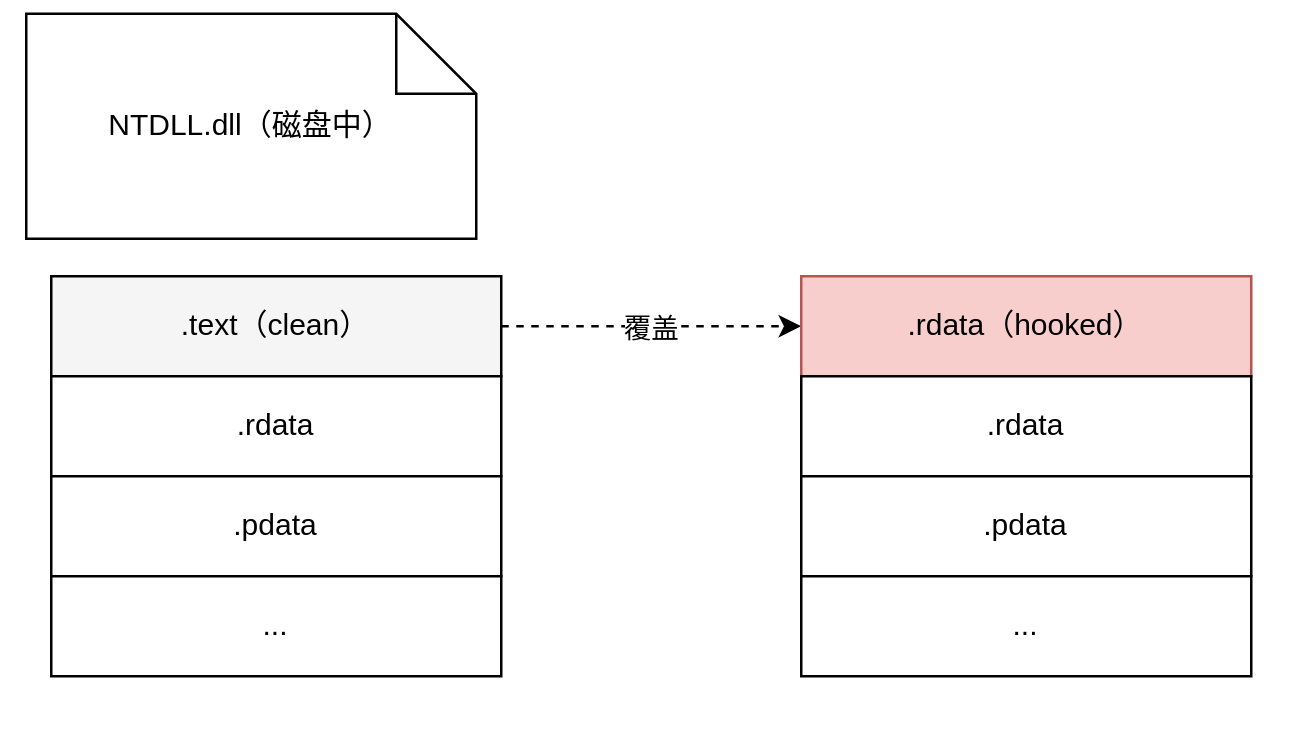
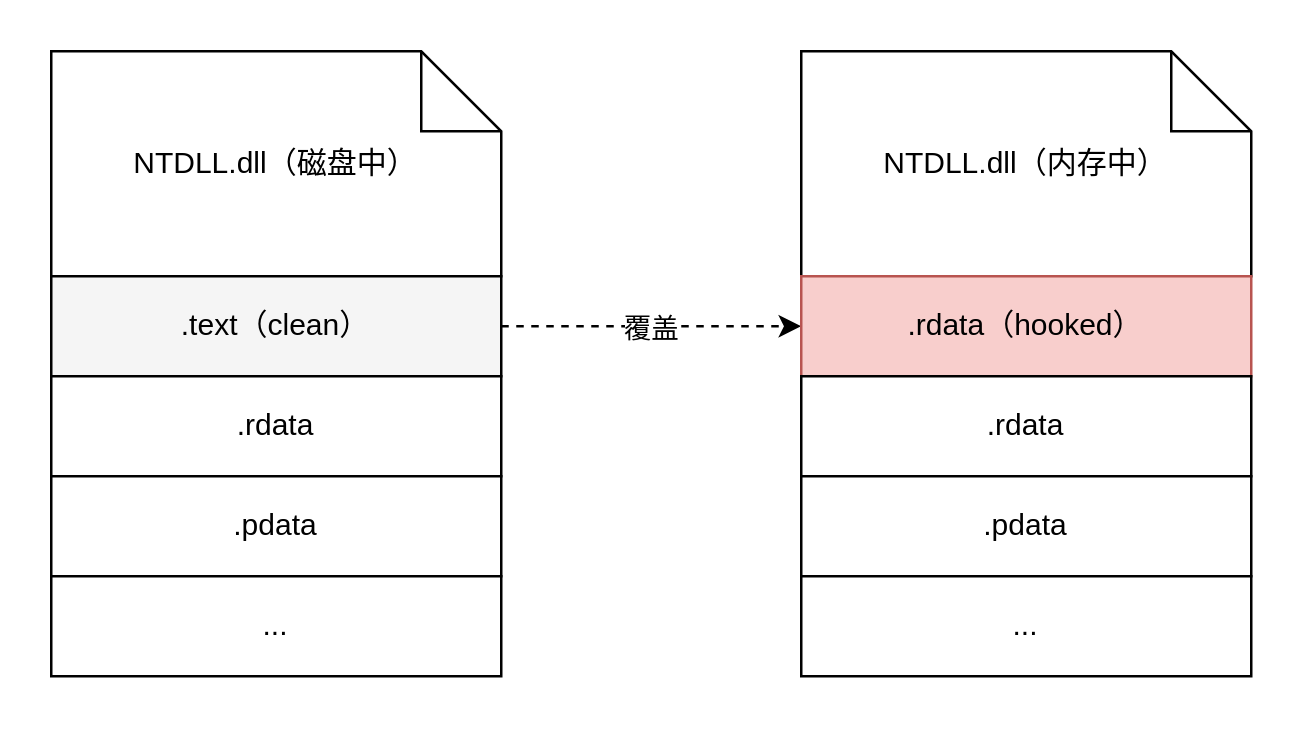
  <mxCell id="0" />
  <mxCell id="1" parent="0" />
- <mxCell id="2" value="NTDLL.dll（磁盘中）" style="shape=note;size=32;whiteSpace=wrap;html=1;" vertex="1" parent="1"><mxGeometry x="10" y="5" width="180" height="90" as="geometry" /></mxCell>
+ <mxCell id="2" value="NTDLL.dll（磁盘中）" style="shape=note;size=32;whiteSpace=wrap;html=1;" vertex="1" parent="1"><mxGeometry x="20" y="20" width="180" height="90" as="geometry" /></mxCell>
  <mxCell id="3" style="edgeStyle=orthogonalEdgeStyle;rounded=0;orthogonalLoop=1;jettySize=auto;html=1;exitX=1;exitY=0.5;exitDx=0;exitDy=0;dashed=1;" edge="1" parent="1" source="5"><mxGeometry relative="1" as="geometry"><mxPoint x="320" y="130" as="targetPoint" /></mxGeometry></mxCell>
  <mxCell id="4" value="覆盖" style="edgeLabel;html=1;align=center;verticalAlign=middle;resizable=0;points=[];" vertex="1" connectable="0" parent="3"><mxGeometry x="0.297" y="-1" relative="1" as="geometry"><mxPoint x="-18" y="-1" as="offset" /></mxGeometry></mxCell>
  <mxCell id="5" value=".text（clean）" style="whiteSpace=wrap;html=1;align=center;fillColor=#f5f5f5;" vertex="1" parent="1"><mxGeometry x="20" y="110" width="180" height="40" as="geometry" /></mxCell>
  <mxCell id="6" value=".rdata" style="whiteSpace=wrap;html=1;align=center;" vertex="1" parent="1"><mxGeometry x="20" y="150" width="180" height="40" as="geometry" /></mxCell>
  <mxCell id="7" value=".pdata" style="whiteSpace=wrap;html=1;align=center;" vertex="1" parent="1"><mxGeometry x="20" y="190" width="180" height="40" as="geometry" /></mxCell>
  <mxCell id="8" value="..." style="whiteSpace=wrap;html=1;align=center;" vertex="1" parent="1"><mxGeometry x="20" y="230" width="180" height="40" as="geometry" /></mxCell>
+ <mxCell id="9" value="NTDLL.dll（内存中）" style="shape=note;size=32;whiteSpace=wrap;html=1;" vertex="1" parent="1"><mxGeometry x="320" y="20" width="180" height="90" as="geometry" /></mxCell>
  <mxCell id="10" value=".rdata（hooked）" style="whiteSpace=wrap;html=1;align=center;fillColor=#f8cecc;strokeColor=#b85450;" vertex="1" parent="1"><mxGeometry x="320" y="110" width="180" height="40" as="geometry" /></mxCell>
  <mxCell id="11" value=".rdata" style="whiteSpace=wrap;html=1;align=center;" vertex="1" parent="1"><mxGeometry x="320" y="150" width="180" height="40" as="geometry" /></mxCell>
  <mxCell id="12" value=".pdata" style="whiteSpace=wrap;html=1;align=center;" vertex="1" parent="1"><mxGeometry x="320" y="190" width="180" height="40" as="geometry" /></mxCell>
  <mxCell id="13" value="..." style="whiteSpace=wrap;html=1;align=center;" vertex="1" parent="1"><mxGeometry x="320" y="230" width="180" height="40" as="geometry" /></mxCell>
